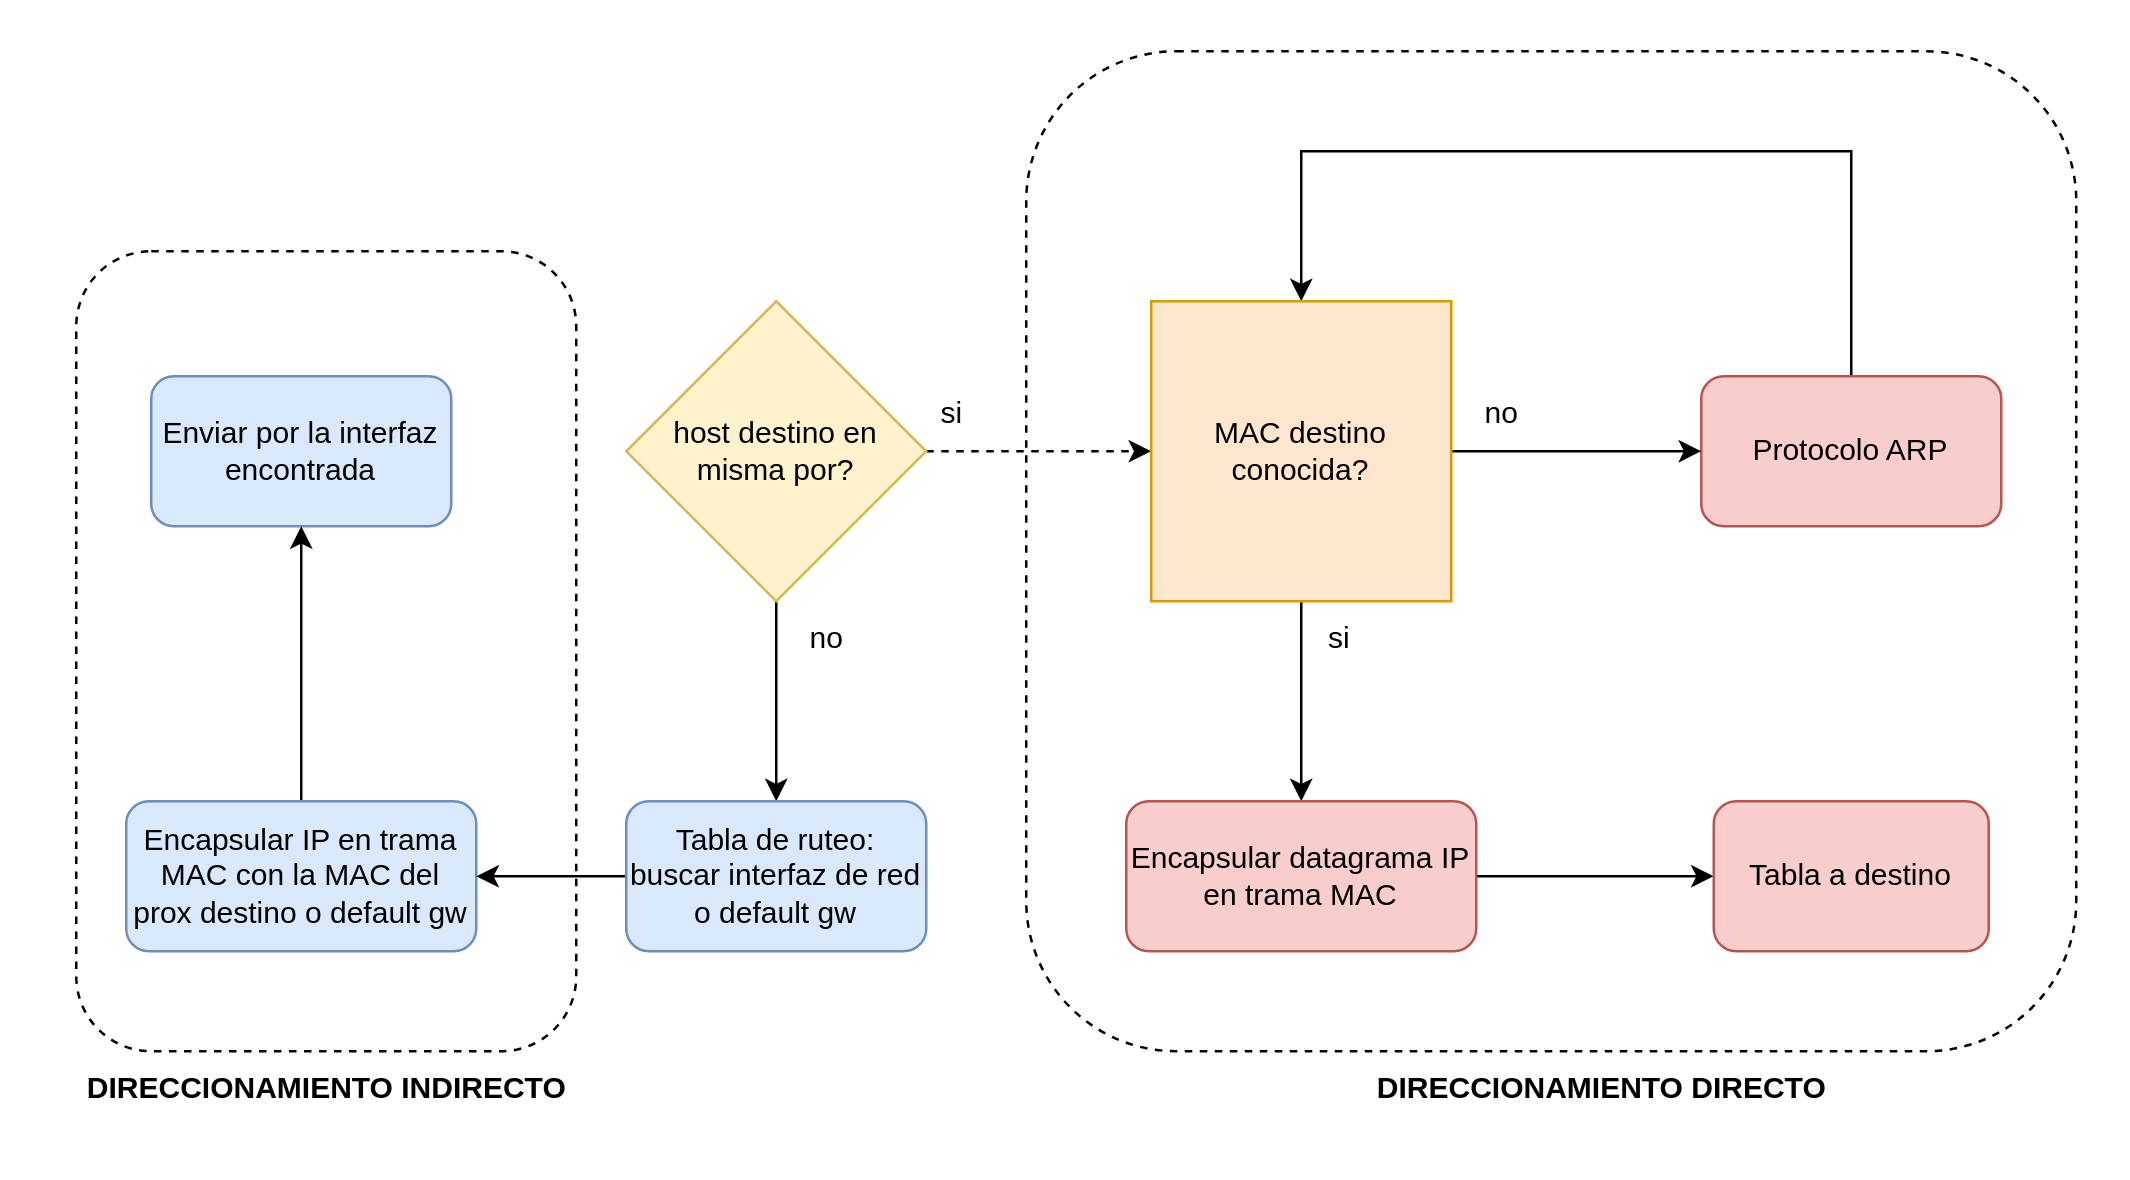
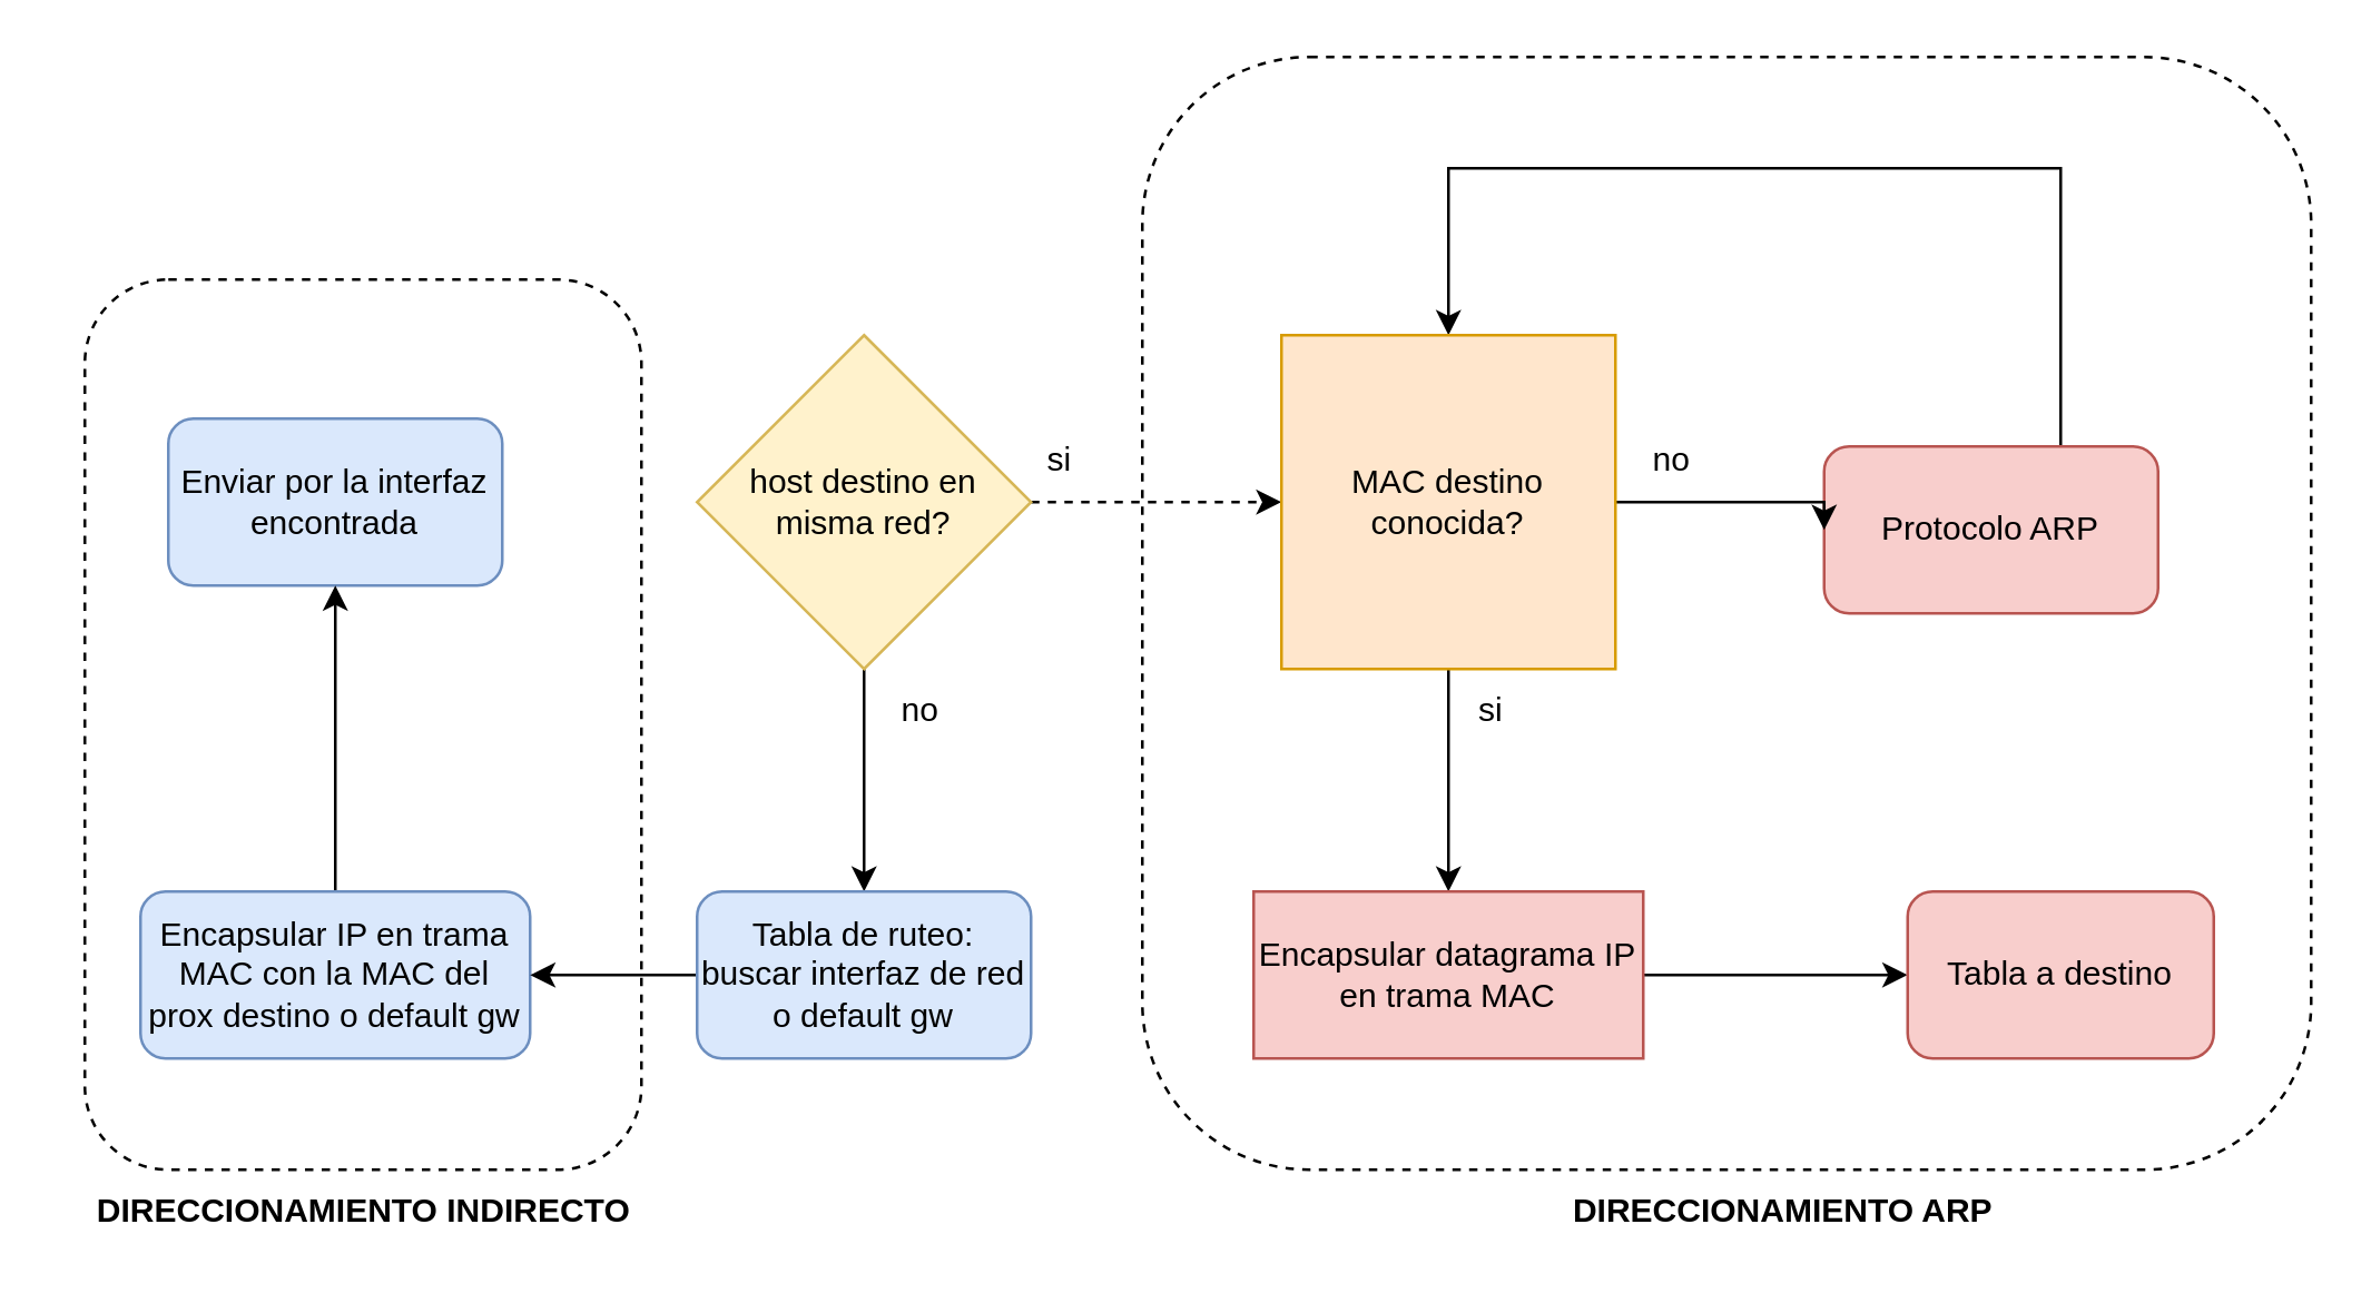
  <mxCell id="0" />
  <mxCell id="1" parent="0" />
  <mxCell id="2" value="" style="rounded=1;whiteSpace=wrap;html=1;fillColor=none;dashed=1;" vertex="1" parent="1"><mxGeometry x="30" y="100" width="200" height="320" as="geometry" /></mxCell>
  <mxCell id="3" style="edgeStyle=orthogonalEdgeStyle;rounded=0;orthogonalLoop=1;jettySize=auto;html=1;exitX=0.5;exitY=0;exitDx=0;exitDy=0;entryX=0.5;entryY=0;entryDx=0;entryDy=0;" edge="1" parent="1" source="4" target="10"><mxGeometry relative="1" as="geometry"><Array as="points"><mxPoint x="740" y="60" /><mxPoint x="520" y="60" /></Array></mxGeometry></mxCell>
- <mxCell id="4" value="Protocolo ARP" style="rounded=1;whiteSpace=wrap;html=1;fillColor=#f8cecc;strokeColor=#b85450;" vertex="1" parent="1"><mxGeometry x="680" y="150" width="120" height="60" as="geometry" /></mxCell>
+ <mxCell id="4" value="Protocolo ARP" style="rounded=1;whiteSpace=wrap;html=1;fillColor=#f8cecc;strokeColor=#b85450;" vertex="1" parent="1"><mxGeometry x="655" y="160" width="120" height="60" as="geometry" /></mxCell>
  <mxCell id="5" style="edgeStyle=orthogonalEdgeStyle;rounded=0;orthogonalLoop=1;jettySize=auto;html=1;exitX=1;exitY=0.5;exitDx=0;exitDy=0;entryX=0;entryY=0.5;entryDx=0;entryDy=0;dashed=1;" edge="1" parent="1" source="7" target="10"><mxGeometry relative="1" as="geometry" /></mxCell>
  <mxCell id="6" style="edgeStyle=orthogonalEdgeStyle;rounded=0;orthogonalLoop=1;jettySize=auto;html=1;exitX=0.5;exitY=1;exitDx=0;exitDy=0;entryX=0.5;entryY=0;entryDx=0;entryDy=0;" edge="1" parent="1" source="7" target="22"><mxGeometry relative="1" as="geometry" /></mxCell>
- <mxCell id="7" value="host destino en misma por?" style="rhombus;whiteSpace=wrap;html=1;fillColor=#fff2cc;strokeColor=#d6b656;" vertex="1" parent="1"><mxGeometry x="250" y="120" width="120" height="120" as="geometry" /></mxCell>
+ <mxCell id="7" value="host destino en misma red?" style="rhombus;whiteSpace=wrap;html=1;fillColor=#fff2cc;strokeColor=#d6b656;" vertex="1" parent="1"><mxGeometry x="250" y="120" width="120" height="120" as="geometry" /></mxCell>
  <mxCell id="8" style="edgeStyle=orthogonalEdgeStyle;rounded=0;orthogonalLoop=1;jettySize=auto;html=1;exitX=1;exitY=0.5;exitDx=0;exitDy=0;entryX=0;entryY=0.5;entryDx=0;entryDy=0;" edge="1" parent="1" source="10" target="4"><mxGeometry relative="1" as="geometry"><Array as="points"><mxPoint x="610" y="180" /><mxPoint x="610" y="180" /></Array></mxGeometry></mxCell>
  <mxCell id="9" style="edgeStyle=orthogonalEdgeStyle;rounded=0;orthogonalLoop=1;jettySize=auto;html=1;exitX=0.5;exitY=1;exitDx=0;exitDy=0;entryX=0.5;entryY=0;entryDx=0;entryDy=0;" edge="1" parent="1" source="10" target="14"><mxGeometry relative="1" as="geometry" /></mxCell>
  <mxCell id="10" value="MAC destino&lt;br&gt;conocida?" style="whiteSpace=wrap;html=1;fillColor=#ffe6cc;strokeColor=#d79b00;rounded=0;" vertex="1" parent="1"><mxGeometry x="460" y="120" width="120" height="120" as="geometry" /></mxCell>
  <mxCell id="11" value="no" style="text;html=1;align=center;verticalAlign=middle;resizable=0;points=[];autosize=1;strokeColor=none;fillColor=none;" vertex="1" parent="1"><mxGeometry x="580" y="150" width="40" height="30" as="geometry" /></mxCell>
  <mxCell id="12" value="si" style="text;html=1;align=center;verticalAlign=middle;resizable=0;points=[];autosize=1;strokeColor=none;fillColor=none;" vertex="1" parent="1"><mxGeometry x="365" y="150" width="30" height="30" as="geometry" /></mxCell>
  <mxCell id="13" style="edgeStyle=orthogonalEdgeStyle;rounded=0;orthogonalLoop=1;jettySize=auto;html=1;exitX=1;exitY=0.5;exitDx=0;exitDy=0;entryX=0;entryY=0.5;entryDx=0;entryDy=0;" edge="1" parent="1" source="14" target="16"><mxGeometry relative="1" as="geometry" /></mxCell>
- <mxCell id="14" value="Encapsular datagrama IP en trama MAC" style="rounded=1;whiteSpace=wrap;html=1;fillColor=#f8cecc;strokeColor=#b85450;" vertex="1" parent="1"><mxGeometry x="450" y="320" width="140" height="60" as="geometry" /></mxCell>
+ <mxCell id="14" value="Encapsular datagrama IP en trama MAC" style="whiteSpace=wrap;html=1;fillColor=#f8cecc;strokeColor=#b85450;rounded=0;" vertex="1" parent="1"><mxGeometry x="450" y="320" width="140" height="60" as="geometry" /></mxCell>
  <mxCell id="15" value="si" style="text;html=1;align=center;verticalAlign=middle;resizable=0;points=[];autosize=1;strokeColor=none;fillColor=none;" vertex="1" parent="1"><mxGeometry x="520" y="240" width="30" height="30" as="geometry" /></mxCell>
  <mxCell id="16" value="Tabla a destino" style="rounded=1;whiteSpace=wrap;html=1;fillColor=#f8cecc;strokeColor=#b85450;" vertex="1" parent="1"><mxGeometry x="685" y="320" width="110" height="60" as="geometry" /></mxCell>
  <mxCell id="17" value="Enviar por la interfaz encontrada" style="rounded=1;whiteSpace=wrap;html=1;fillColor=#dae8fc;strokeColor=#6c8ebf;" vertex="1" parent="1"><mxGeometry x="60" y="150" width="120" height="60" as="geometry" /></mxCell>
  <mxCell id="18" value="no" style="text;html=1;align=center;verticalAlign=middle;resizable=0;points=[];autosize=1;strokeColor=none;fillColor=none;" vertex="1" parent="1"><mxGeometry x="310" y="240" width="40" height="30" as="geometry" /></mxCell>
  <mxCell id="19" style="edgeStyle=orthogonalEdgeStyle;rounded=0;orthogonalLoop=1;jettySize=auto;html=1;exitX=0.5;exitY=0;exitDx=0;exitDy=0;entryX=0.5;entryY=1;entryDx=0;entryDy=0;" edge="1" parent="1" source="20" target="17"><mxGeometry relative="1" as="geometry" /></mxCell>
  <mxCell id="20" value="Encapsular IP en trama MAC con la MAC del prox destino o default gw" style="rounded=1;whiteSpace=wrap;html=1;fillColor=#dae8fc;strokeColor=#6c8ebf;" vertex="1" parent="1"><mxGeometry x="50" y="320" width="140" height="60" as="geometry" /></mxCell>
  <mxCell id="21" style="edgeStyle=orthogonalEdgeStyle;rounded=0;orthogonalLoop=1;jettySize=auto;html=1;exitX=0;exitY=0.5;exitDx=0;exitDy=0;entryX=1;entryY=0.5;entryDx=0;entryDy=0;" edge="1" parent="1" source="22" target="20"><mxGeometry relative="1" as="geometry" /></mxCell>
  <mxCell id="22" value="Tabla de ruteo: buscar interfaz de red o default gw" style="rounded=1;whiteSpace=wrap;html=1;fillColor=#dae8fc;strokeColor=#6c8ebf;" vertex="1" parent="1"><mxGeometry x="250" y="320" width="120" height="60" as="geometry" /></mxCell>
  <mxCell id="23" value="" style="rounded=1;whiteSpace=wrap;html=1;fillColor=none;dashed=1;" vertex="1" parent="1"><mxGeometry x="410" y="20" width="420" height="400" as="geometry" /></mxCell>
- <mxCell id="24" value="DIRECCIONAMIENTO DIRECTO" style="text;html=1;align=center;verticalAlign=middle;resizable=0;points=[];autosize=1;strokeColor=none;fillColor=none;fontStyle=1" vertex="1" parent="1"><mxGeometry x="540" y="420" width="200" height="30" as="geometry" /></mxCell>
+ <mxCell id="24" value="DIRECCIONAMIENTO ARP" style="text;html=1;align=center;verticalAlign=middle;resizable=0;points=[];autosize=1;strokeColor=none;fillColor=none;fontStyle=1" vertex="1" parent="1"><mxGeometry x="540" y="420" width="200" height="30" as="geometry" /></mxCell>
  <mxCell id="25" value="DIRECCIONAMIENTO INDIRECTO" style="text;html=1;align=center;verticalAlign=middle;resizable=0;points=[];autosize=1;strokeColor=none;fillColor=none;fontStyle=1" vertex="1" parent="1"><mxGeometry y="420" width="220" height="30" as="geometry" x="20" /></mxCell>
